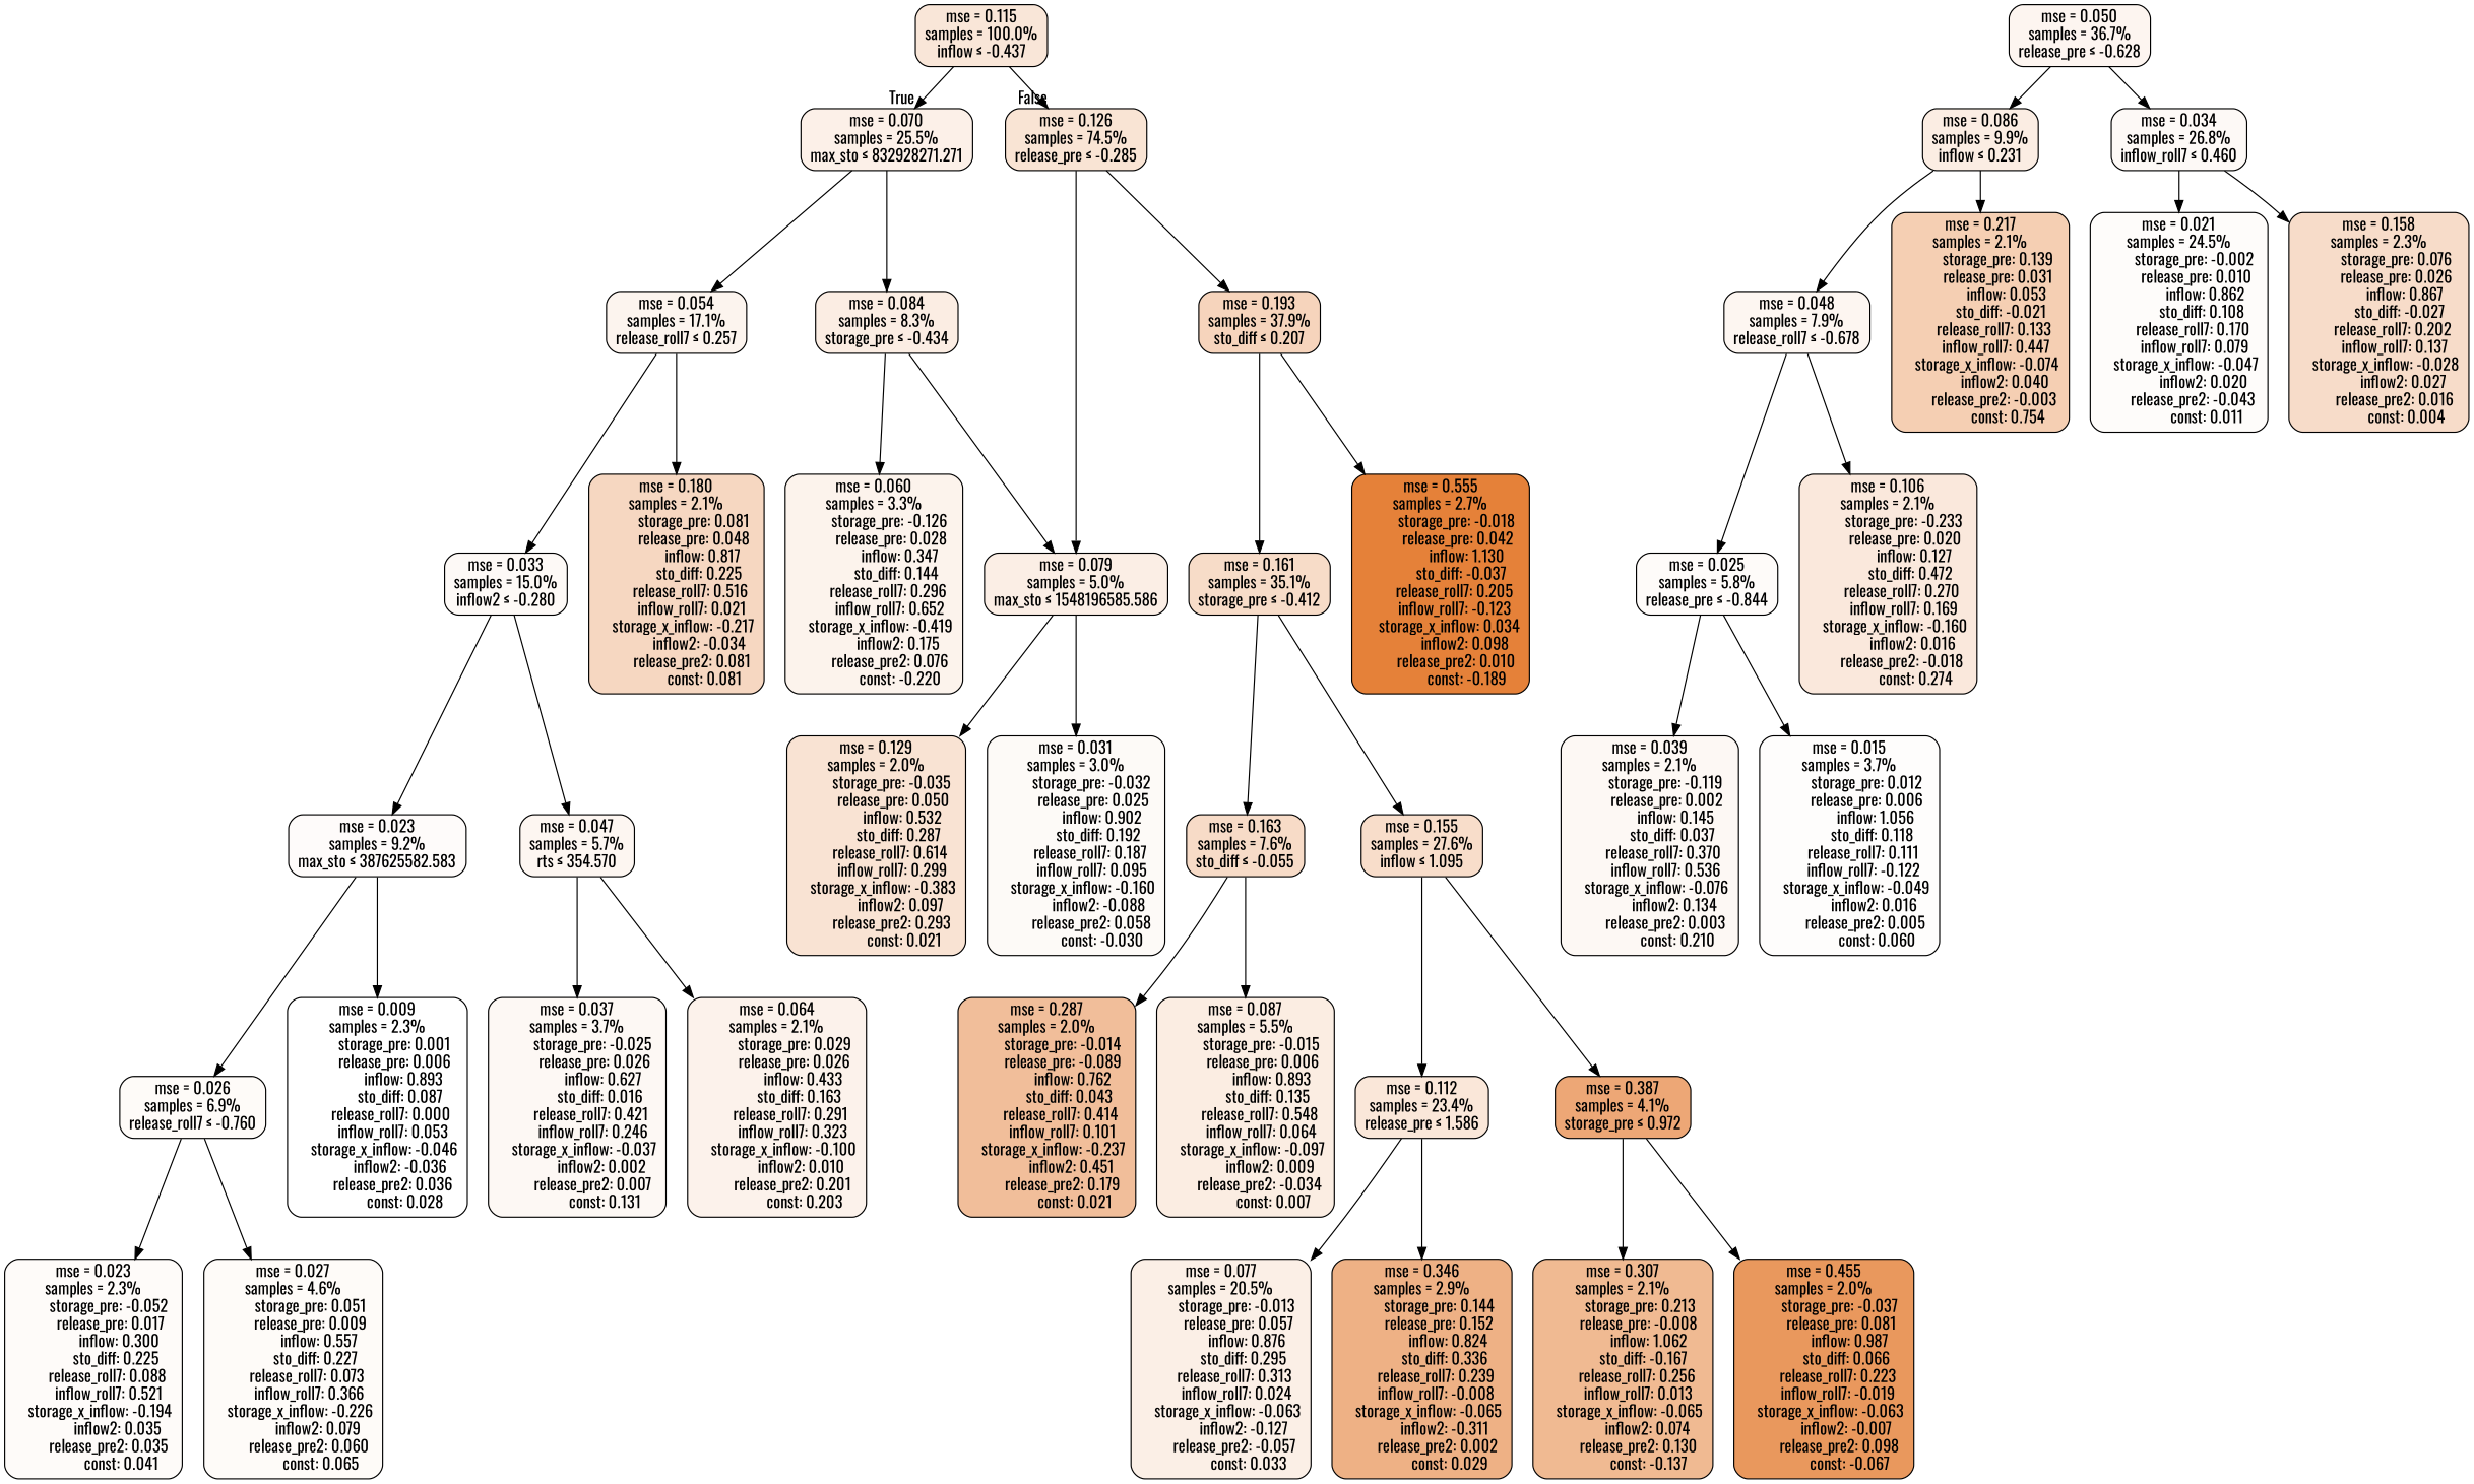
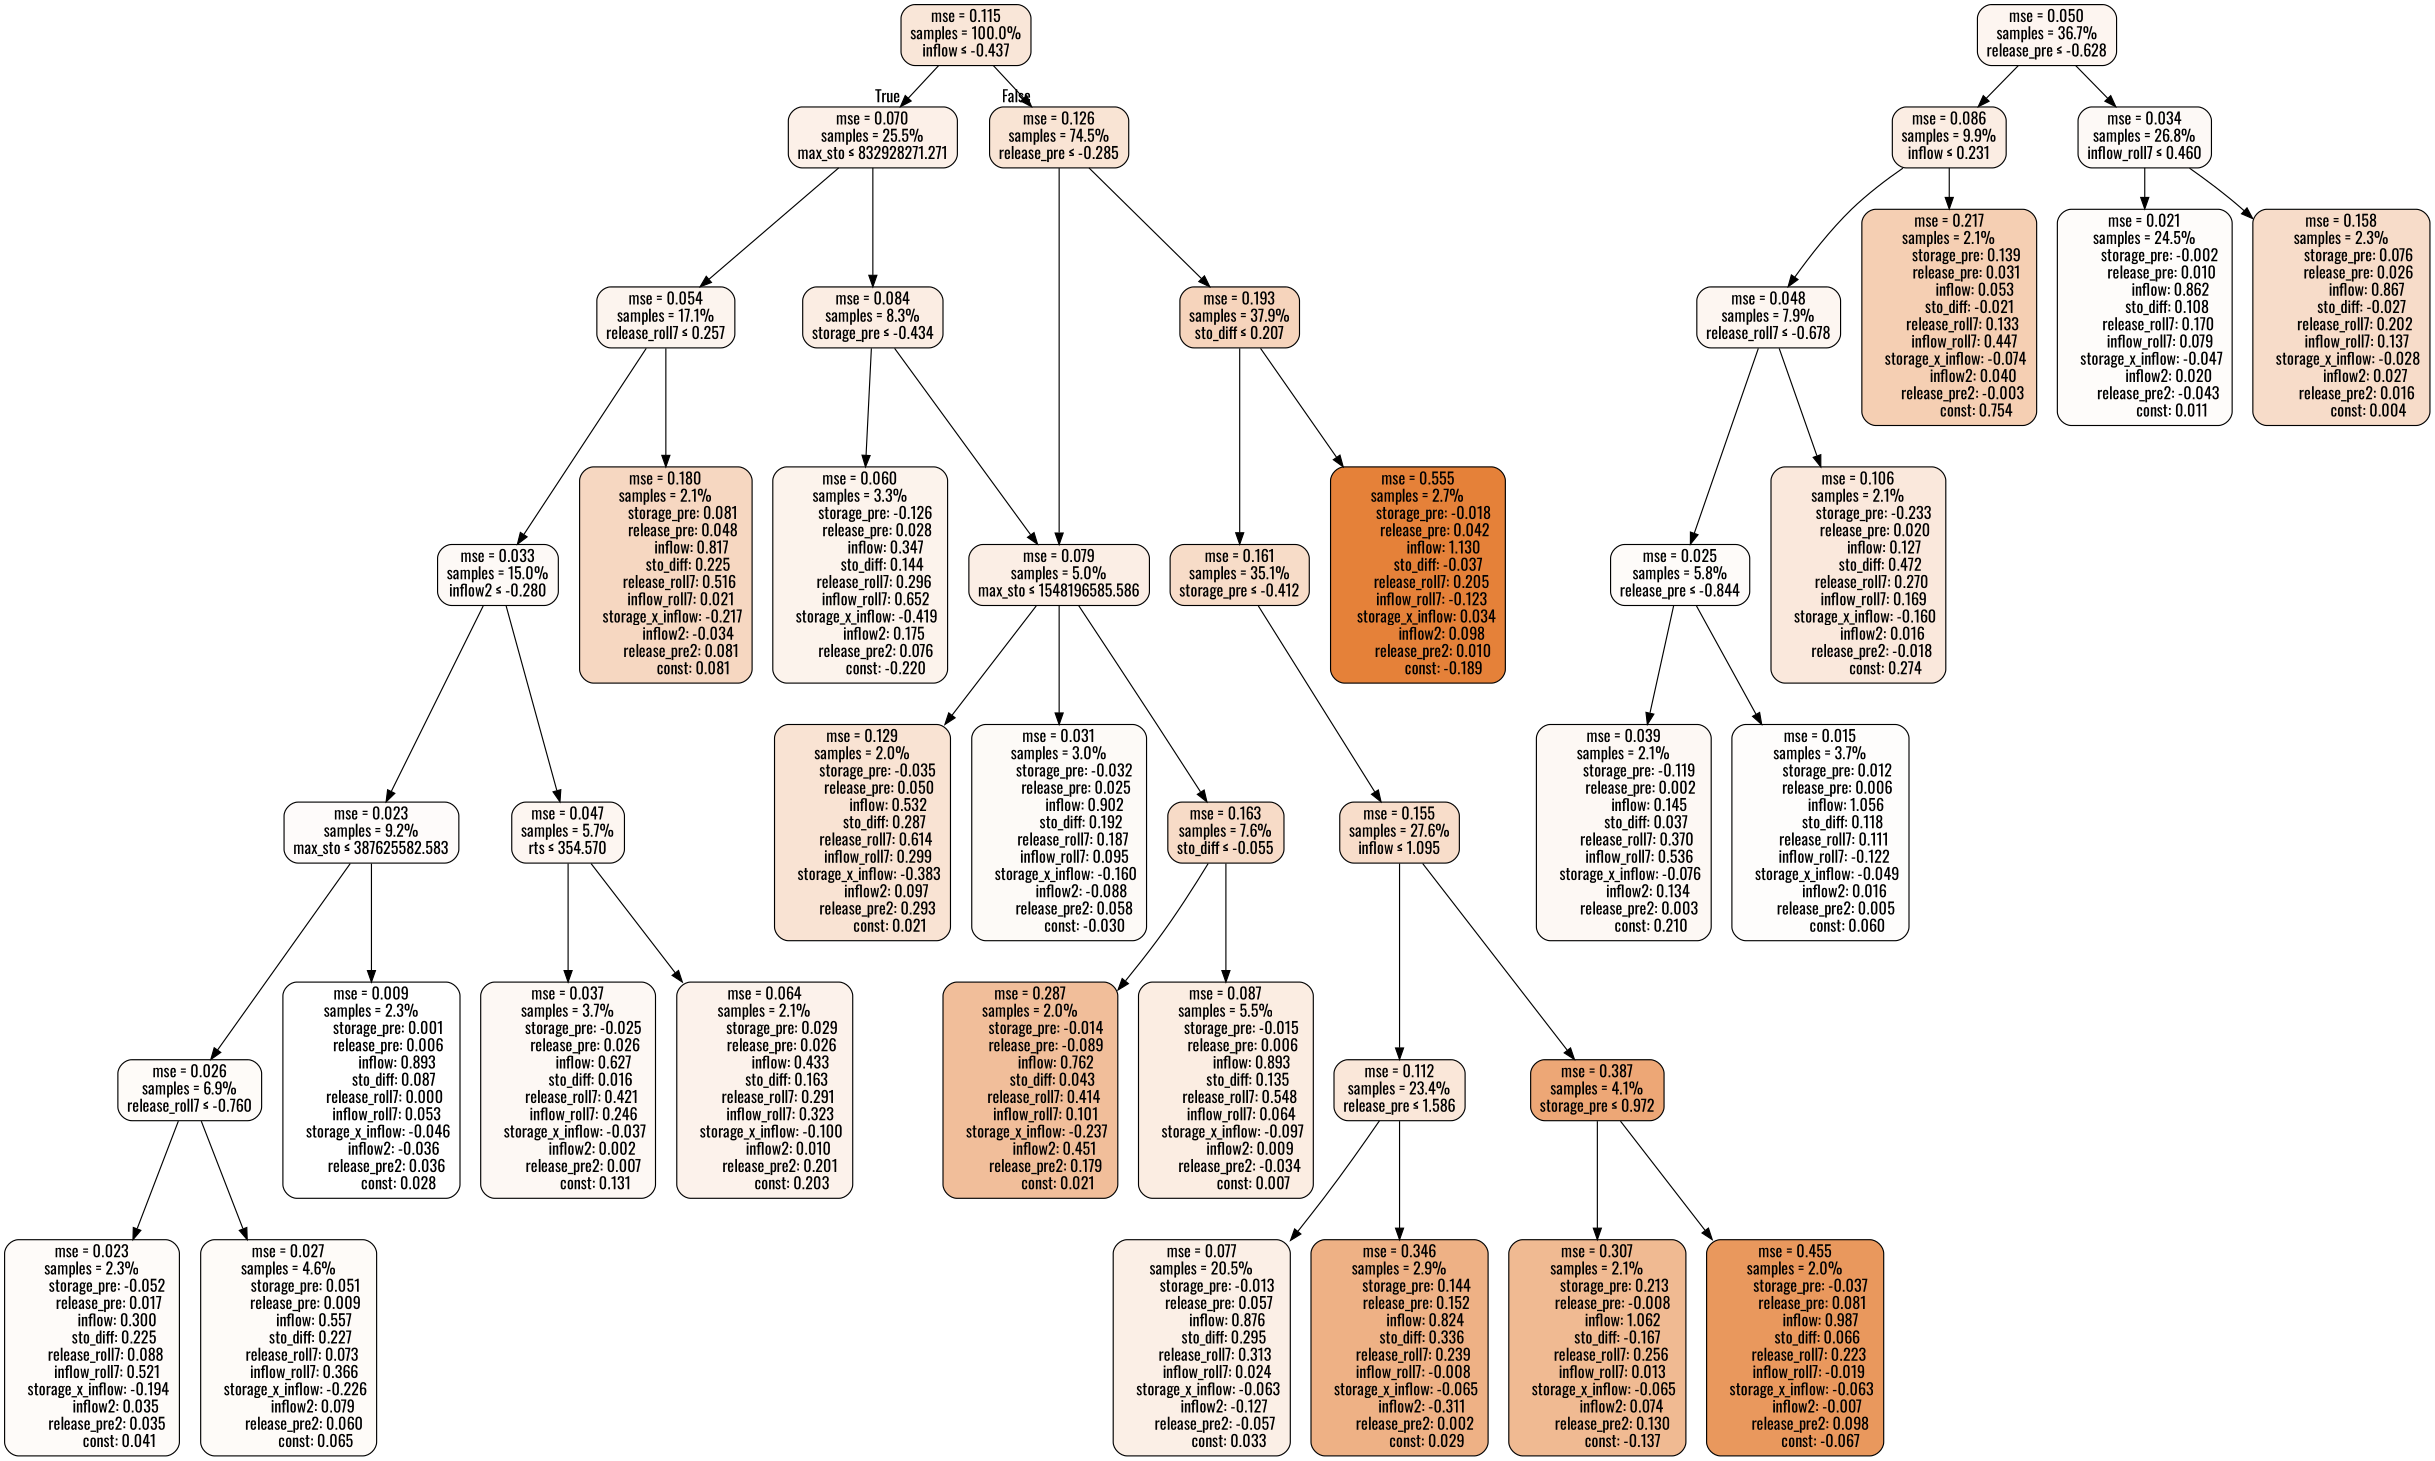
  digraph {
    fontname=Oswald
    node [color=black fillcolor="#fbede3" fontname=Oswald shape=rectangle style="filled, rounded"]
    edge [fontname=Oswald]
    n1 [fillcolor="#f9e6d8" label="mse = 0.115\nsamples = 100.0%\ninflow &le; -0.437"]
    n2 [fillcolor="#fcf0e8" label="mse = 0.070\nsamples = 25.5%\nmax_sto &le; 832928271.271"]
    n3 [fillcolor="#f9e4d4" label="mse = 0.126\nsamples = 74.5%\nrelease_pre &le; -0.285"]
    n4 [fillcolor="#fcf4ee" label="mse = 0.054\nsamples = 17.1%\nrelease_roll7 &le; 0.257"]
    n5 [label="mse = 0.084\nsamples = 8.3%\nstorage_pre &le; -0.434"]
    n6 [fillcolor="#fbeee5" label="mse = 0.079\nsamples = 5.0%\nmax_sto &le; 1548196585.586"]
    n7 [fillcolor="#f6d4bc" label="mse = 0.193\nsamples = 37.9%\nsto_diff &le; 0.207"]
    n8 [fillcolor="#fdf9f6" label="mse = 0.033\nsamples = 15.0%\ninflow2 &le; -0.280"]
    n9 [fillcolor="#f6d7c1" label="mse = 0.180\nsamples = 2.1%\n          storage_pre: 0.081\n          release_pre: 0.048\n               inflow: 0.817\n             sto_diff: 0.225\n        release_roll7: 0.516\n         inflow_roll7: 0.021\n    storage_x_inflow: -0.217\n             inflow2: -0.034\n         release_pre2: 0.081\n                const: 0.081"]
    n10 [fillcolor="#fcf3ec" label="mse = 0.060\nsamples = 3.3%\n         storage_pre: -0.126\n          release_pre: 0.028\n               inflow: 0.347\n             sto_diff: 0.144\n        release_roll7: 0.296\n         inflow_roll7: 0.652\n    storage_x_inflow: -0.419\n              inflow2: 0.175\n         release_pre2: 0.076\n               const: -0.220"]
    n11 [fillcolor="#fefbfa" label="mse = 0.023\nsamples = 9.2%\nmax_sto &le; 387625582.583"]
    n12 [fillcolor="#fdf6f1" label="mse = 0.047\nsamples = 5.7%\nrts &le; 354.570"]
    n13 [fillcolor="#fefbf8" label="mse = 0.026\nsamples = 6.9%\nrelease_roll7 &le; -0.760"]
    n14 [fillcolor="#ffffff" label="mse = 0.009\nsamples = 2.3%\n          storage_pre: 0.001\n          release_pre: 0.006\n               inflow: 0.893\n             sto_diff: 0.087\n        release_roll7: 0.000\n         inflow_roll7: 0.053\n    storage_x_inflow: -0.046\n             inflow2: -0.036\n         release_pre2: 0.036\n                const: 0.028"]
    n15 [fillcolor="#fdf8f4" label="mse = 0.037\nsamples = 3.7%\n         storage_pre: -0.025\n          release_pre: 0.026\n               inflow: 0.627\n             sto_diff: 0.016\n        release_roll7: 0.421\n         inflow_roll7: 0.246\n    storage_x_inflow: -0.037\n              inflow2: 0.002\n         release_pre2: 0.007\n                const: 0.131"]
    n16 [fillcolor="#fcf2eb" label="mse = 0.064\nsamples = 2.1%\n          storage_pre: 0.029\n          release_pre: 0.026\n               inflow: 0.433\n             sto_diff: 0.163\n        release_roll7: 0.291\n         inflow_roll7: 0.323\n    storage_x_inflow: -0.100\n              inflow2: 0.010\n         release_pre2: 0.201\n                const: 0.203"]
    n17 [fillcolor="#fefbf9" label="mse = 0.023\nsamples = 2.3%\n         storage_pre: -0.052\n          release_pre: 0.017\n               inflow: 0.300\n             sto_diff: 0.225\n        release_roll7: 0.088\n         inflow_roll7: 0.521\n    storage_x_inflow: -0.194\n              inflow2: 0.035\n         release_pre2: 0.035\n                const: 0.041"]
    n18 [fillcolor="#fefbf8" label="mse = 0.027\nsamples = 4.6%\n          storage_pre: 0.051\n          release_pre: 0.009\n               inflow: 0.557\n             sto_diff: 0.227\n        release_roll7: 0.073\n         inflow_roll7: 0.366\n    storage_x_inflow: -0.226\n              inflow2: 0.079\n         release_pre2: 0.060\n                const: 0.065"]
    n19 [fillcolor="#f9e3d3" label="mse = 0.129\nsamples = 2.0%\n         storage_pre: -0.035\n          release_pre: 0.050\n               inflow: 0.532\n             sto_diff: 0.287\n        release_roll7: 0.614\n         inflow_roll7: 0.299\n    storage_x_inflow: -0.383\n              inflow2: 0.097\n         release_pre2: 0.293\n                const: 0.021"]
    n20 [fillcolor="#fdfaf7" label="mse = 0.031\nsamples = 3.0%\n         storage_pre: -0.032\n          release_pre: 0.025\n               inflow: 0.902\n             sto_diff: 0.192\n        release_roll7: 0.187\n         inflow_roll7: 0.095\n    storage_x_inflow: -0.160\n             inflow2: -0.088\n         release_pre2: 0.058\n               const: -0.030"]
    n21 [fillcolor="#fdf5f0" label="mse = 0.050\nsamples = 36.7%\nrelease_pre &le; -0.628"]
    n22 [label="mse = 0.086\nsamples = 9.9%\ninflow &le; 0.231"]
    n23 [fillcolor="#fdf9f6" label="mse = 0.034\nsamples = 26.8%\ninflow_roll7 &le; 0.460"]
    n24 [fillcolor="#f7dcc8" label="mse = 0.161\nsamples = 35.1%\nstorage_pre &le; -0.412"]
    n25 [fillcolor="#e58139" label="mse = 0.555\nsamples = 2.7%\n         storage_pre: -0.018\n          release_pre: 0.042\n               inflow: 1.130\n            sto_diff: -0.037\n        release_roll7: 0.205\n        inflow_roll7: -0.123\n     storage_x_inflow: 0.034\n              inflow2: 0.098\n         release_pre2: 0.010\n               const: -0.189"]
    n26 [fillcolor="#fdf6f1" label="mse = 0.048\nsamples = 7.9%\nrelease_roll7 &le; -0.678"]
    n27 [fillcolor="#f5cfb3" label="mse = 0.217\nsamples = 2.1%\n          storage_pre: 0.139\n          release_pre: 0.031\n               inflow: 0.053\n            sto_diff: -0.021\n        release_roll7: 0.133\n         inflow_roll7: 0.447\n    storage_x_inflow: -0.074\n              inflow2: 0.040\n        release_pre2: -0.003\n                const: 0.754"]
    n28 [fillcolor="#fefcfa" label="mse = 0.021\nsamples = 24.5%\n         storage_pre: -0.002\n          release_pre: 0.010\n               inflow: 0.862\n             sto_diff: 0.108\n        release_roll7: 0.170\n         inflow_roll7: 0.079\n    storage_x_inflow: -0.047\n              inflow2: 0.020\n        release_pre2: -0.043\n                const: 0.011"]
    n29 [fillcolor="#f7dcc9" label="mse = 0.158\nsamples = 2.3%\n          storage_pre: 0.076\n          release_pre: 0.026\n               inflow: 0.867\n            sto_diff: -0.027\n        release_roll7: 0.202\n         inflow_roll7: 0.137\n    storage_x_inflow: -0.028\n              inflow2: 0.027\n         release_pre2: 0.016\n                const: 0.004"]
    n30 [fillcolor="#fefbf9" label="mse = 0.025\nsamples = 5.8%\nrelease_pre &le; -0.844"]
    n31 [fillcolor="#fae8dc" label="mse = 0.106\nsamples = 2.1%\n         storage_pre: -0.233\n          release_pre: 0.020\n               inflow: 0.127\n             sto_diff: 0.472\n        release_roll7: 0.270\n         inflow_roll7: 0.169\n    storage_x_inflow: -0.160\n              inflow2: 0.016\n        release_pre2: -0.018\n                const: 0.274"]
    n32 [fillcolor="#fdf8f4" label="mse = 0.039\nsamples = 2.1%\n         storage_pre: -0.119\n          release_pre: 0.002\n               inflow: 0.145\n             sto_diff: 0.037\n        release_roll7: 0.370\n         inflow_roll7: 0.536\n    storage_x_inflow: -0.076\n              inflow2: 0.134\n         release_pre2: 0.003\n                const: 0.210"]
    n33 [fillcolor="#fefdfc" label="mse = 0.015\nsamples = 3.7%\n          storage_pre: 0.012\n          release_pre: 0.006\n               inflow: 1.056\n             sto_diff: 0.118\n        release_roll7: 0.111\n        inflow_roll7: -0.122\n    storage_x_inflow: -0.049\n              inflow2: 0.016\n         release_pre2: 0.005\n                const: 0.060"]
    n34 [fillcolor="#f7dbc7" label="mse = 0.163\nsamples = 7.6%\nsto_diff &le; -0.055"]
    n35 [fillcolor="#f8ddca" label="mse = 0.155\nsamples = 27.6%\ninflow &le; 1.095"]
    n36 [fillcolor="#f1be9a" label="mse = 0.287\nsamples = 2.0%\n         storage_pre: -0.014\n         release_pre: -0.089\n               inflow: 0.762\n             sto_diff: 0.043\n        release_roll7: 0.414\n         inflow_roll7: 0.101\n    storage_x_inflow: -0.237\n              inflow2: 0.451\n         release_pre2: 0.179\n                const: 0.021"]
    n37 [fillcolor="#fbede2" label="mse = 0.087\nsamples = 5.5%\n         storage_pre: -0.015\n          release_pre: 0.006\n               inflow: 0.893\n             sto_diff: 0.135\n        release_roll7: 0.548\n         inflow_roll7: 0.064\n    storage_x_inflow: -0.097\n              inflow2: 0.009\n        release_pre2: -0.034\n                const: 0.007"]
    n38 [fillcolor="#fae7d9" label="mse = 0.112\nsamples = 23.4%\nrelease_pre &le; 1.586"]
    n39 [fillcolor="#eda776" label="mse = 0.387\nsamples = 4.1%\nstorage_pre &le; 0.972"]
    n40 [fillcolor="#fbefe6" label="mse = 0.077\nsamples = 20.5%\n         storage_pre: -0.013\n          release_pre: 0.057\n               inflow: 0.876\n             sto_diff: 0.295\n        release_roll7: 0.313\n         inflow_roll7: 0.024\n    storage_x_inflow: -0.063\n             inflow2: -0.127\n        release_pre2: -0.057\n                const: 0.033"]
    n41 [fillcolor="#eeb185" label="mse = 0.346\nsamples = 2.9%\n          storage_pre: 0.144\n          release_pre: 0.152\n               inflow: 0.824\n             sto_diff: 0.336\n        release_roll7: 0.239\n        inflow_roll7: -0.008\n    storage_x_inflow: -0.065\n             inflow2: -0.311\n         release_pre2: 0.002\n                const: 0.029"]
    n42 [fillcolor="#f0ba92" label="mse = 0.307\nsamples = 2.1%\n          storage_pre: 0.213\n         release_pre: -0.008\n               inflow: 1.062\n            sto_diff: -0.167\n        release_roll7: 0.256\n         inflow_roll7: 0.013\n    storage_x_inflow: -0.065\n              inflow2: 0.074\n         release_pre2: 0.130\n               const: -0.137"]
    n43 [fillcolor="#e9985d" label="mse = 0.455\nsamples = 2.0%\n         storage_pre: -0.037\n          release_pre: 0.081\n               inflow: 0.987\n             sto_diff: 0.066\n        release_roll7: 0.223\n        inflow_roll7: -0.019\n    storage_x_inflow: -0.063\n             inflow2: -0.007\n         release_pre2: 0.098\n               const: -0.067"]
    n1 -> n2 [headlabel=True labelangle=45 labeldistance=2.5]
    n1 -> n3 [headlabel=False labelangle=-45 labeldistance=2.5]
    n2 -> n4
    n2 -> n5
    n3 -> n6
    n3 -> n7
    n4 -> n8
    n4 -> n9
    n5 -> n6
    n5 -> n10
    n6 -> n19
    n6 -> n20
    n7 -> n24
    n7 -> n25
    n8 -> n11
    n8 -> n12
    n11 -> n13
    n11 -> n14
    n12 -> n15
    n12 -> n16
    n13 -> n17
    n13 -> n18
    n21 -> n22
    n21 -> n23
    n22 -> n26
    n22 -> n27
    n23 -> n28
    n23 -> n29
-   n24 -> n34
+   n6 -> n34
    n24 -> n35
    n26 -> n30
    n26 -> n31
    n30 -> n32
    n30 -> n33
    n34 -> n36
    n34 -> n37
    n35 -> n38
    n35 -> n39
    n38 -> n40
    n38 -> n41
    n39 -> n42
    n39 -> n43
  }
